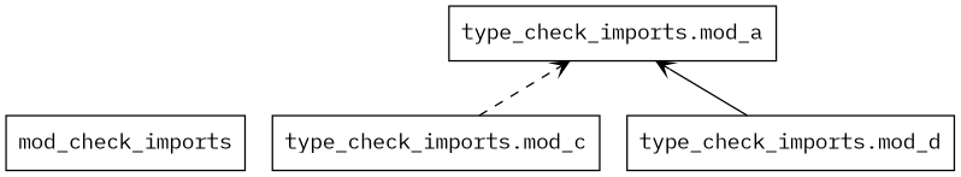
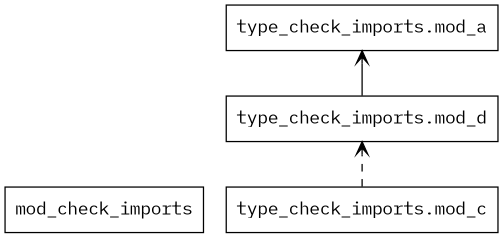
  digraph {
    fontname="IBM Plex Mono"
    rankdir=BT
    node [color=black fontname="IBM Plex Mono" shape=box style=solid]
    edge [arrowhead=open arrowtail=none fontname="IBM Plex Mono"]
    n1 [label=mod_check_imports]
    n2 [label="type_check_imports.mod_a"]
    n3 [label="type_check_imports.mod_c"]
    n4 [label="type_check_imports.mod_d"]
-   n3 -> n2 [style=dashed]
+   n3 -> n4 [style=dashed]
    n4 -> n2
  }
